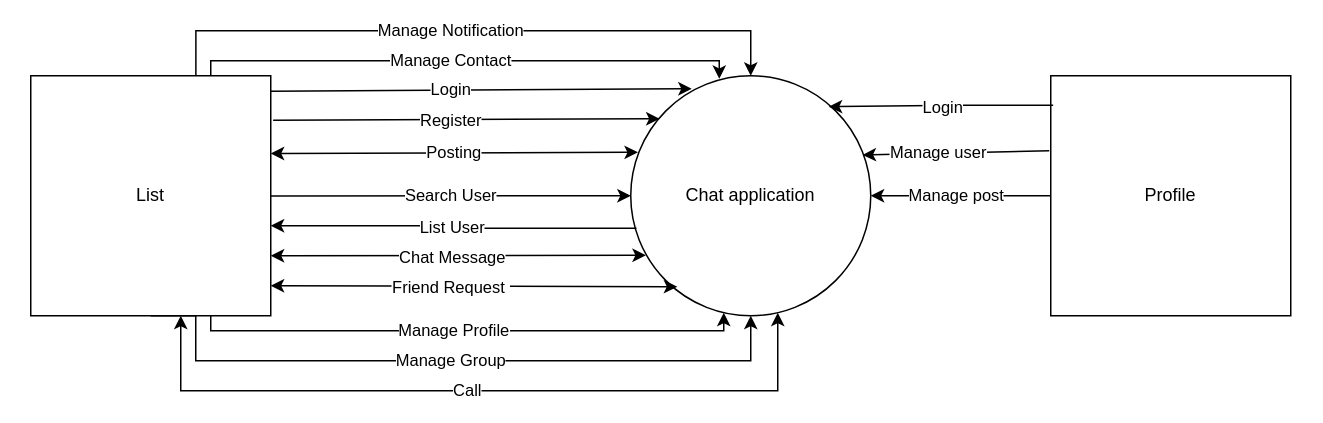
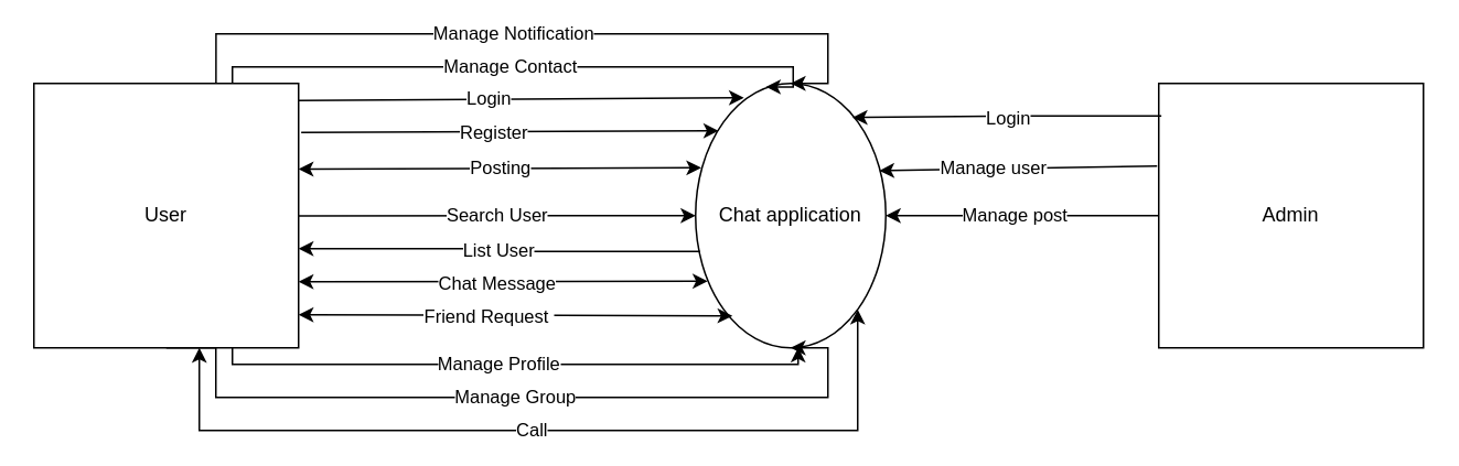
  <mxCell id="0" />
  <mxCell id="1" parent="0" />
  <mxCell id="2" value="Search User" style="rounded=0;orthogonalLoop=1;jettySize=auto;html=1;exitX=0;exitY=0.5;exitDx=0;exitDy=0;entryX=1;entryY=0.25;entryDx=0;entryDy=0;startArrow=classic;startFill=1;endArrow=none;endFill=0;" edge="1" parent="1" source="3"><mxGeometry relative="1" as="geometry"><mxPoint x="424.32" y="129.76" as="sourcePoint" /><mxPoint x="180" y="130.16" as="targetPoint" /></mxGeometry></mxCell>
- <mxCell id="3" value="Chat application" style="ellipse;whiteSpace=wrap;html=1;aspect=fixed;" vertex="1" parent="1"><mxGeometry x="420" y="50" width="160" height="160" as="geometry" /></mxCell>
- <mxCell id="4" value="Profile" style="whiteSpace=wrap;html=1;aspect=fixed;" vertex="1" parent="1"><mxGeometry x="700" y="50" width="160" height="160" as="geometry" /></mxCell>
+ <mxCell id="3" value="Chat application" style="ellipse;whiteSpace=wrap;html=1;aspect=fixed;" vertex="1" parent="1"><mxGeometry x="420" y="50" width="115" height="160" as="geometry" /></mxCell>
+ <mxCell id="4" value="Admin" style="whiteSpace=wrap;html=1;aspect=fixed;" vertex="1" parent="1"><mxGeometry x="700" y="50" width="160" height="160" as="geometry" /></mxCell>
  <mxCell id="5" value="Manage Notification" style="edgeStyle=orthogonalEdgeStyle;rounded=0;orthogonalLoop=1;jettySize=auto;html=1;entryX=0.5;entryY=0;entryDx=0;entryDy=0;exitX=0.688;exitY=0;exitDx=0;exitDy=0;exitPerimeter=0;" edge="1" parent="1" source="7" target="3"><mxGeometry x="-0.07" relative="1" as="geometry"><mxPoint x="100" y="40" as="sourcePoint" /><mxPoint x="500" y="40" as="targetPoint" /><Array as="points"><mxPoint x="130" y="20" /><mxPoint x="500" y="20" /></Array><mxPoint as="offset" /></mxGeometry></mxCell>
  <mxCell id="6" value="Manage Group" style="edgeStyle=orthogonalEdgeStyle;rounded=0;orthogonalLoop=1;jettySize=auto;html=1;exitX=0.5;exitY=1;exitDx=0;exitDy=0;entryX=0.5;entryY=1;entryDx=0;entryDy=0;" edge="1" parent="1" source="7" target="3"><mxGeometry relative="1" as="geometry"><Array as="points"><mxPoint x="130" y="210" /><mxPoint x="130" y="240" /><mxPoint x="500" y="240" /></Array></mxGeometry></mxCell>
- <mxCell id="7" value="List" style="whiteSpace=wrap;html=1;aspect=fixed;" vertex="1" parent="1"><mxGeometry y="50" width="160" height="160" as="geometry" x="20" /></mxCell>
+ <mxCell id="7" value="User" style="whiteSpace=wrap;html=1;aspect=fixed;" vertex="1" parent="1"><mxGeometry y="50" width="160" height="160" as="geometry" x="20" /></mxCell>
  <mxCell id="8" value="" style="endArrow=classic;startArrow=classic;html=1;rounded=0;exitX=1;exitY=0.5;exitDx=0;exitDy=0;entryX=0.063;entryY=0.748;entryDx=0;entryDy=0;entryPerimeter=0;" edge="1" parent="1" target="3"><mxGeometry width="50" height="50" relative="1" as="geometry"><mxPoint x="180" y="170" as="sourcePoint" /><mxPoint x="420" y="170" as="targetPoint" /></mxGeometry></mxCell>
  <mxCell id="9" value="Chat Message" style="edgeLabel;html=1;align=center;verticalAlign=middle;resizable=0;points=[];" connectable="0" vertex="1" parent="8"><mxGeometry x="0.033" y="-1" relative="1" as="geometry"><mxPoint x="-9" as="offset" /></mxGeometry></mxCell>
  <mxCell id="10" value="" style="endArrow=classic;html=1;rounded=0;exitX=0.985;exitY=0.85;exitDx=0;exitDy=0;entryX=0.194;entryY=0.879;entryDx=0;entryDy=0;startArrow=classic;startFill=1;exitPerimeter=0;entryPerimeter=0;" edge="1" parent="1" target="3"><mxGeometry width="50" height="50" relative="1" as="geometry"><mxPoint x="180" y="190" as="sourcePoint" /><mxPoint x="445.831" y="190.569" as="targetPoint" /></mxGeometry></mxCell>
  <mxCell id="11" value="Friend Request&amp;nbsp;" style="edgeLabel;html=1;align=center;verticalAlign=middle;resizable=0;points=[];" connectable="0" vertex="1" parent="10"><mxGeometry x="-0.051" relative="1" as="geometry"><mxPoint x="-9" as="offset" /></mxGeometry></mxCell>
  <mxCell id="12" value="Posting" style="rounded=0;orthogonalLoop=1;jettySize=auto;html=1;startArrow=classic;startFill=1;exitX=1.001;exitY=0.117;exitDx=0;exitDy=0;exitPerimeter=0;entryX=0.03;entryY=0.319;entryDx=0;entryDy=0;entryPerimeter=0;" edge="1" parent="1" target="3"><mxGeometry relative="1" as="geometry"><mxPoint x="180" y="101.84" as="sourcePoint" /><mxPoint x="410" y="100" as="targetPoint" /></mxGeometry></mxCell>
  <mxCell id="13" value="List User" style="edgeStyle=orthogonalEdgeStyle;rounded=0;orthogonalLoop=1;jettySize=auto;html=1;entryX=0.998;entryY=0.388;entryDx=0;entryDy=0;entryPerimeter=0;exitX=0.024;exitY=0.635;exitDx=0;exitDy=0;exitPerimeter=0;" edge="1" parent="1" source="3"><mxGeometry relative="1" as="geometry"><mxPoint x="418.24" y="150.56" as="sourcePoint" /><mxPoint x="180" y="150" as="targetPoint" /><Array as="points"><mxPoint x="301" y="152" /><mxPoint x="301" y="150" /></Array></mxGeometry></mxCell>
  <mxCell id="14" value="" style="endArrow=classic;startArrow=none;html=1;rounded=0;entryX=1;entryY=0.5;entryDx=0;entryDy=0;exitX=0;exitY=0.5;exitDx=0;exitDy=0;startFill=0;" edge="1" parent="1" source="4" target="3"><mxGeometry width="50" height="50" relative="1" as="geometry"><mxPoint x="410" y="300" as="sourcePoint" /><mxPoint x="460" y="250" as="targetPoint" /></mxGeometry></mxCell>
  <mxCell id="15" value="Manage post" style="edgeLabel;html=1;align=center;verticalAlign=middle;resizable=0;points=[];" connectable="0" vertex="1" parent="14"><mxGeometry x="0.062" y="-1" relative="1" as="geometry"><mxPoint as="offset" /></mxGeometry></mxCell>
  <mxCell id="16" value="" style="endArrow=classic;startArrow=none;html=1;rounded=0;entryX=0.966;entryY=0.33;entryDx=0;entryDy=0;entryPerimeter=0;startFill=0;" edge="1" parent="1" target="3"><mxGeometry width="50" height="50" relative="1" as="geometry"><mxPoint x="699" y="100" as="sourcePoint" /><mxPoint x="575.68" y="104.88" as="targetPoint" /></mxGeometry></mxCell>
  <mxCell id="17" value="Manage user" style="edgeLabel;html=1;align=center;verticalAlign=middle;resizable=0;points=[];" connectable="0" vertex="1" parent="16"><mxGeometry x="0.181" y="-1" relative="1" as="geometry"><mxPoint as="offset" /></mxGeometry></mxCell>
  <mxCell id="18" value="Login" style="rounded=0;orthogonalLoop=1;jettySize=auto;html=1;exitX=1;exitY=0.75;exitDx=0;exitDy=0;entryX=0.254;entryY=0.054;entryDx=0;entryDy=0;entryPerimeter=0;" edge="1" parent="1" target="3"><mxGeometry x="-0.145" y="1" relative="1" as="geometry"><mxPoint x="180" y="60.32" as="sourcePoint" /><mxPoint x="425.76" y="60" as="targetPoint" /><mxPoint as="offset" /></mxGeometry></mxCell>
  <mxCell id="19" value="Login" style="edgeStyle=orthogonalEdgeStyle;rounded=0;orthogonalLoop=1;jettySize=auto;html=1;exitX=0.01;exitY=0.123;exitDx=0;exitDy=0;entryX=0.825;entryY=0.129;entryDx=0;entryDy=0;entryPerimeter=0;exitPerimeter=0;" edge="1" parent="1" source="4" target="3"><mxGeometry relative="1" as="geometry"><mxPoint x="700" y="70" as="sourcePoint" /><mxPoint x="571.04" y="70.64" as="targetPoint" /></mxGeometry></mxCell>
  <mxCell id="20" value="Register" style="rounded=0;orthogonalLoop=1;jettySize=auto;html=1;exitX=0.12;exitY=0.179;exitDx=0;exitDy=0;entryX=1.01;entryY=0.185;entryDx=0;entryDy=0;entryPerimeter=0;exitPerimeter=0;endArrow=none;endFill=0;startArrow=classic;startFill=1;" edge="1" parent="1" source="3" target="7"><mxGeometry x="0.081" y="1" relative="1" as="geometry"><mxPoint as="offset" /></mxGeometry></mxCell>
  <mxCell id="21" value="" style="endArrow=classic;html=1;rounded=0;edgeStyle=orthogonalEdgeStyle;exitX=0.75;exitY=1;exitDx=0;exitDy=0;" edge="1" parent="1" source="7" target="3"><mxGeometry width="50" height="50" relative="1" as="geometry"><mxPoint x="53.44" y="210.96" as="sourcePoint" /><mxPoint x="482.4" y="210" as="targetPoint" /><Array as="points"><mxPoint x="140" y="220" /><mxPoint x="482" y="220" /></Array></mxGeometry></mxCell>
  <mxCell id="22" value="Manage Profile" style="edgeLabel;html=1;align=center;verticalAlign=middle;resizable=0;points=[];" connectable="0" vertex="1" parent="21"><mxGeometry x="0.152" y="1" relative="1" as="geometry"><mxPoint x="-39" as="offset" /></mxGeometry></mxCell>
  <mxCell id="23" value="Manage Contact" style="edgeStyle=orthogonalEdgeStyle;rounded=0;orthogonalLoop=1;jettySize=auto;html=1;exitX=0.75;exitY=0;exitDx=0;exitDy=0;entryX=0.369;entryY=0.013;entryDx=0;entryDy=0;entryPerimeter=0;" edge="1" parent="1" source="7" target="3"><mxGeometry x="-0.058" relative="1" as="geometry"><Array as="points"><mxPoint x="140" y="40" /><mxPoint x="479" y="40" /></Array><mxPoint as="offset" /></mxGeometry></mxCell>
  <mxCell id="24" value="Call" style="edgeStyle=orthogonalEdgeStyle;rounded=0;orthogonalLoop=1;jettySize=auto;html=1;startArrow=classic;startFill=1;" edge="1" parent="1" source="7" target="3"><mxGeometry x="-0.035" relative="1" as="geometry"><Array as="points"><mxPoint x="120" y="260" /><mxPoint x="518" y="260" /></Array><mxPoint as="offset" /></mxGeometry></mxCell>
